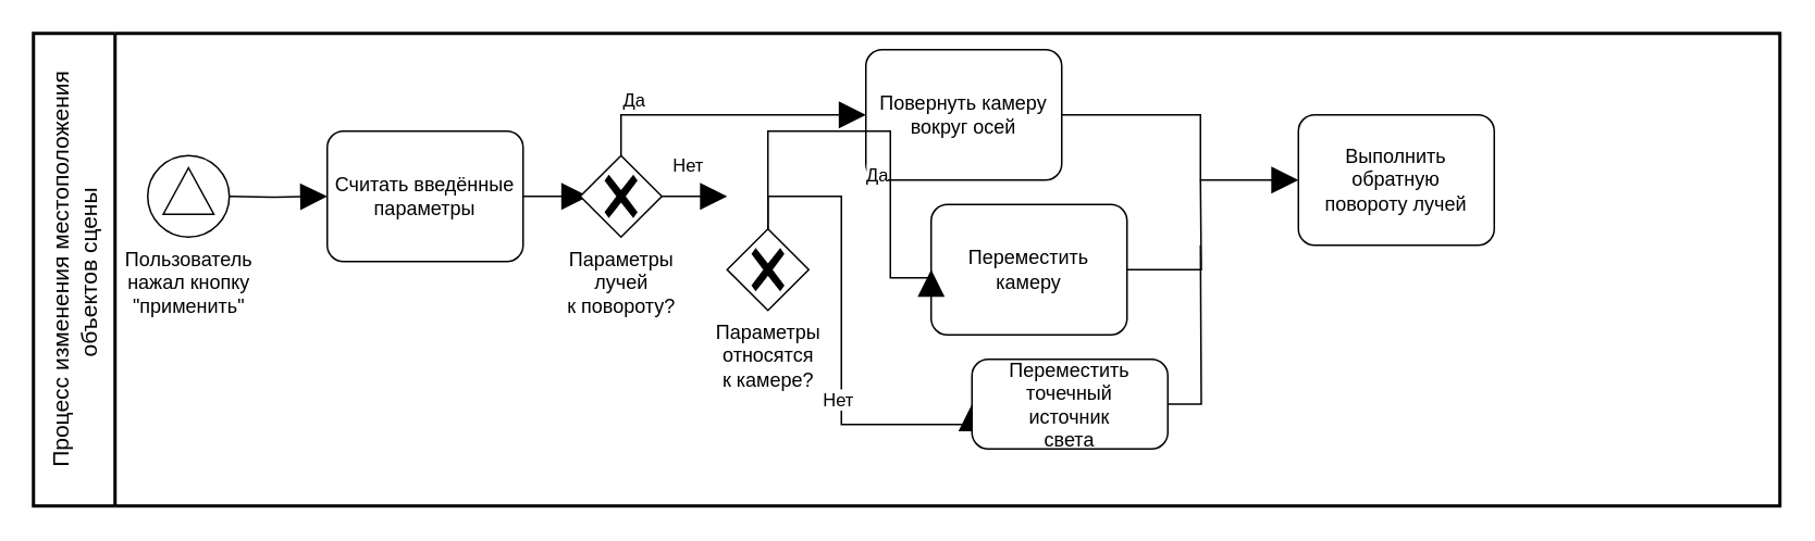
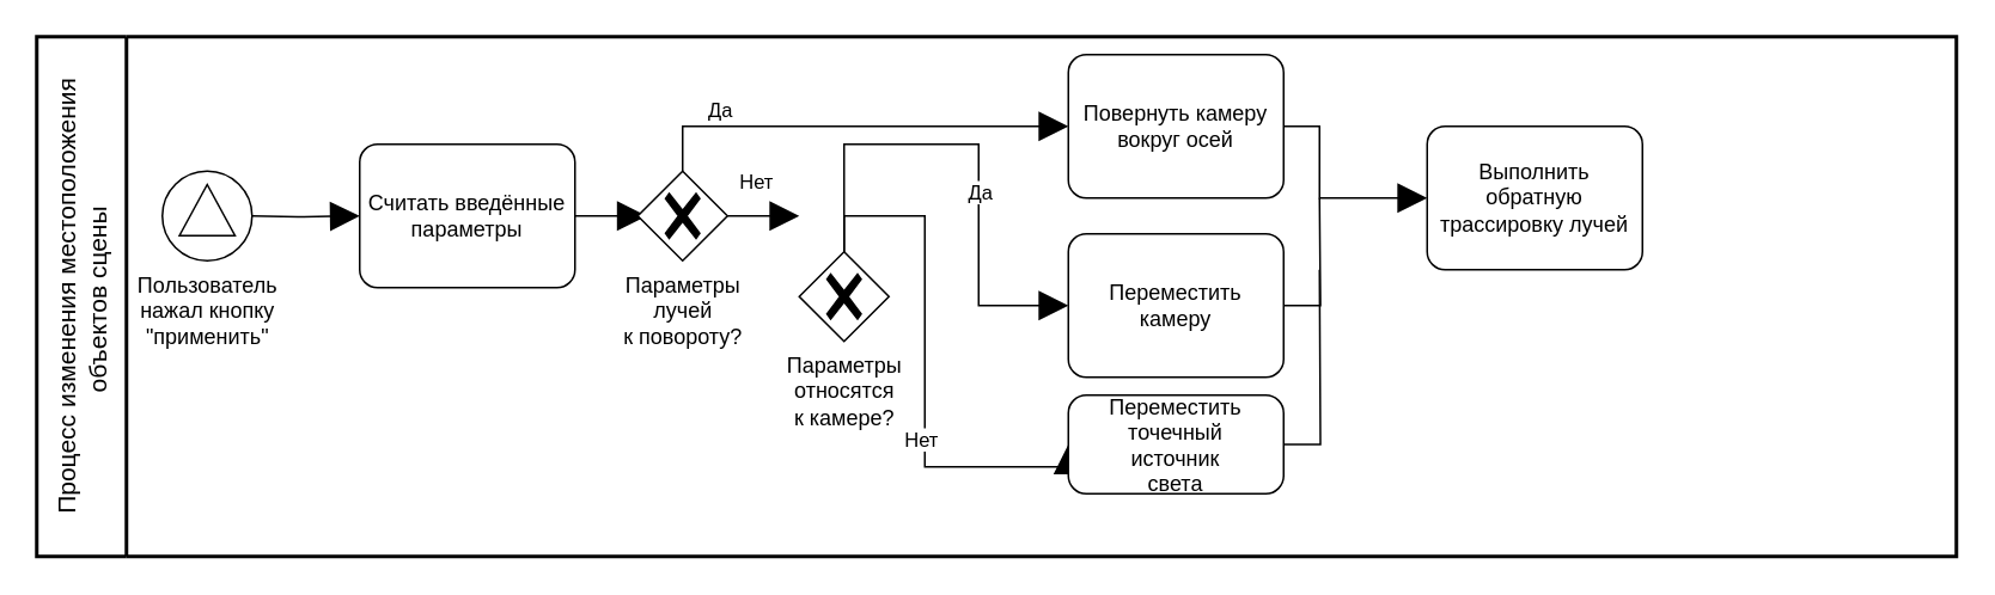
  <mxCell id="0" />
  <mxCell id="1" parent="0" />
  <mxCell id="2" value="Процесс изменения местоположения объектов сцены&amp;nbsp;" style="swimlane;html=1;startSize=50;fontStyle=0;collapsible=0;horizontal=0;swimlaneLine=1;swimlaneFillColor=#ffffff;strokeWidth=2;whiteSpace=wrap;fontSize=14;" parent="1" vertex="1"><mxGeometry x="20" y="20" width="1070" height="290" as="geometry" /></mxCell>
  <mxCell id="3" style="edgeStyle=orthogonalEdgeStyle;rounded=0;orthogonalLoop=1;jettySize=auto;html=1;endArrow=block;endFill=1;endSize=14;entryX=0;entryY=0.5;entryDx=0;entryDy=0;entryPerimeter=0;" parent="2" target="5" edge="1"><mxGeometry relative="1" as="geometry"><mxPoint x="120.0" y="100" as="sourcePoint" /><mxPoint x="160" y="100" as="targetPoint" /></mxGeometry></mxCell>
  <mxCell id="4" style="edgeStyle=orthogonalEdgeStyle;rounded=0;orthogonalLoop=1;jettySize=auto;html=1;exitX=1;exitY=0.5;exitDx=0;exitDy=0;exitPerimeter=0;endArrow=block;endFill=1;endSize=14;entryX=0;entryY=0.5;entryDx=0;entryDy=0;entryPerimeter=0;" parent="2" source="5" edge="1"><mxGeometry relative="1" as="geometry"><mxPoint x="340" y="100" as="targetPoint" /></mxGeometry></mxCell>
  <mxCell id="5" value="Считать введённые&lt;br&gt;параметры" style="points=[[0.25,0,0],[0.5,0,0],[0.75,0,0],[1,0.25,0],[1,0.5,0],[1,0.75,0],[0.75,1,0],[0.5,1,0],[0.25,1,0],[0,0.75,0],[0,0.5,0],[0,0.25,0]];shape=mxgraph.bpmn.task;whiteSpace=wrap;rectStyle=rounded;size=10;html=1;container=1;expand=0;collapsible=0;taskMarker=abstract;" parent="2" vertex="1"><mxGeometry x="180" y="60" width="120" height="80" as="geometry" /></mxCell>
  <mxCell id="6" style="edgeStyle=orthogonalEdgeStyle;rounded=0;orthogonalLoop=1;jettySize=auto;html=1;exitX=1;exitY=0.5;exitDx=0;exitDy=0;exitPerimeter=0;endArrow=block;endFill=1;endSize=14;" parent="2" source="7" target="8" edge="1"><mxGeometry relative="1" as="geometry"><mxPoint x="780" y="100.0" as="sourcePoint" /><mxPoint x="740" y="130" as="targetPoint" /><Array as="points"><mxPoint x="715" y="50" /><mxPoint x="715" y="90" /></Array></mxGeometry></mxCell>
- <mxCell id="7" value="Повернуть камеру&lt;br&gt;вокруг осей" style="points=[[0.25,0,0],[0.5,0,0],[0.75,0,0],[1,0.25,0],[1,0.5,0],[1,0.75,0],[0.75,1,0],[0.5,1,0],[0.25,1,0],[0,0.75,0],[0,0.5,0],[0,0.25,0]];shape=mxgraph.bpmn.task;whiteSpace=wrap;rectStyle=rounded;size=10;html=1;container=1;expand=0;collapsible=0;taskMarker=abstract;" parent="2" vertex="1"><mxGeometry x="510" y="10" width="120" height="80" as="geometry" /></mxCell>
- <mxCell id="8" value="Выполнить обратную&lt;br style=&quot;border-color: var(--border-color);&quot;&gt;повороту лучей" style="points=[[0.25,0,0],[0.5,0,0],[0.75,0,0],[1,0.25,0],[1,0.5,0],[1,0.75,0],[0.75,1,0],[0.5,1,0],[0.25,1,0],[0,0.75,0],[0,0.5,0],[0,0.25,0]];shape=mxgraph.bpmn.task;whiteSpace=wrap;rectStyle=rounded;size=10;html=1;container=1;expand=0;collapsible=0;taskMarker=abstract;" parent="2" vertex="1"><mxGeometry x="775" y="50" width="120" height="80" as="geometry" /></mxCell>
+ <mxCell id="7" value="Повернуть камеру&lt;br&gt;вокруг осей" style="points=[[0.25,0,0],[0.5,0,0],[0.75,0,0],[1,0.25,0],[1,0.5,0],[1,0.75,0],[0.75,1,0],[0.5,1,0],[0.25,1,0],[0,0.75,0],[0,0.5,0],[0,0.25,0]];shape=mxgraph.bpmn.task;whiteSpace=wrap;rectStyle=rounded;size=10;html=1;container=1;expand=0;collapsible=0;taskMarker=abstract;" parent="2" vertex="1"><mxGeometry x="575" y="10" width="120" height="80" as="geometry" /></mxCell>
+ <mxCell id="8" value="Выполнить обратную&lt;br style=&quot;border-color: var(--border-color);&quot;&gt;трассировку лучей" style="points=[[0.25,0,0],[0.5,0,0],[0.75,0,0],[1,0.25,0],[1,0.5,0],[1,0.75,0],[0.75,1,0],[0.5,1,0],[0.25,1,0],[0,0.75,0],[0,0.5,0],[0,0.25,0]];shape=mxgraph.bpmn.task;whiteSpace=wrap;rectStyle=rounded;size=10;html=1;container=1;expand=0;collapsible=0;taskMarker=abstract;" parent="2" vertex="1"><mxGeometry x="775" y="50" width="120" height="80" as="geometry" /></mxCell>
  <mxCell id="9" value="Пользователь&lt;br&gt;нажал кнопку&lt;br&gt;&quot;применить&quot;" style="points=[[0.145,0.145,0],[0.5,0,0],[0.855,0.145,0],[1,0.5,0],[0.855,0.855,0],[0.5,1,0],[0.145,0.855,0],[0,0.5,0]];shape=mxgraph.bpmn.event;html=1;verticalLabelPosition=bottom;labelBackgroundColor=#ffffff;verticalAlign=top;align=center;perimeter=ellipsePerimeter;outlineConnect=0;aspect=fixed;outline=standard;symbol=signal;" parent="2" vertex="1"><mxGeometry x="70" y="75" width="50" height="50" as="geometry" /></mxCell>
  <mxCell id="10" value="Параметры &lt;br&gt;относятся&lt;br&gt;к камере?" style="points=[[0.25,0.25,0],[0.5,0,0],[0.75,0.25,0],[1,0.5,0],[0.75,0.75,0],[0.5,1,0],[0.25,0.75,0],[0,0.5,0]];shape=mxgraph.bpmn.gateway2;html=1;verticalLabelPosition=bottom;labelBackgroundColor=#ffffff;verticalAlign=top;align=center;perimeter=rhombusPerimeter;outlineConnect=0;outline=none;symbol=none;gwType=exclusive;" parent="2" vertex="1"><mxGeometry x="425" y="120" width="50" height="50" as="geometry" /></mxCell>
  <mxCell id="11" style="edgeStyle=orthogonalEdgeStyle;rounded=0;orthogonalLoop=1;jettySize=auto;html=1;exitX=1;exitY=0.5;exitDx=0;exitDy=0;exitPerimeter=0;endArrow=none;endFill=0;" parent="2" source="16" edge="1"><mxGeometry relative="1" as="geometry"><mxPoint x="715" y="90" as="targetPoint" /><mxPoint x="695" y="150" as="sourcePoint" /></mxGeometry></mxCell>
  <mxCell id="12" style="edgeStyle=orthogonalEdgeStyle;rounded=0;orthogonalLoop=1;jettySize=auto;html=1;exitX=0.5;exitY=0;exitDx=0;exitDy=0;exitPerimeter=0;endArrow=block;endFill=1;endSize=14;" parent="2" source="19" target="7" edge="1"><mxGeometry relative="1" as="geometry"><mxPoint x="420" y="100" as="sourcePoint" /><mxPoint x="390" y="50" as="targetPoint" /><Array as="points" /></mxGeometry></mxCell>
  <mxCell id="13" value="Да" style="edgeLabel;html=1;align=center;verticalAlign=middle;resizable=0;points=[];" vertex="1" connectable="0" parent="12"><mxGeometry x="-0.629" relative="1" as="geometry"><mxPoint y="-10" as="offset" /></mxGeometry></mxCell>
  <mxCell id="14" value="" style="edgeStyle=orthogonalEdgeStyle;rounded=0;orthogonalLoop=1;jettySize=auto;html=1;endSize=14;endArrow=block;endFill=1;entryX=0;entryY=0.5;entryDx=0;entryDy=0;entryPerimeter=0;" parent="2" source="10" target="23" edge="1"><mxGeometry relative="1" as="geometry"><mxPoint x="405" y="140" as="sourcePoint" /><mxPoint x="660" y="190" as="targetPoint" /><Array as="points"><mxPoint x="495" y="100" /><mxPoint x="495" y="240" /></Array></mxGeometry></mxCell>
  <mxCell id="15" value="Нет" style="edgeLabel;html=1;align=center;verticalAlign=middle;resizable=0;points=[];" parent="14" vertex="1" connectable="0"><mxGeometry x="-0.784" relative="1" as="geometry"><mxPoint x="30" y="124" as="offset" /></mxGeometry></mxCell>
- <mxCell id="16" value="Переместить&lt;br&gt;камеру" style="points=[[0.25,0,0],[0.5,0,0],[0.75,0,0],[1,0.25,0],[1,0.5,0],[1,0.75,0],[0.75,1,0],[0.5,1,0],[0.25,1,0],[0,0.75,0],[0,0.5,0],[0,0.25,0]];shape=mxgraph.bpmn.task;whiteSpace=wrap;rectStyle=rounded;size=10;html=1;container=1;expand=0;collapsible=0;taskMarker=abstract;" parent="2" vertex="1"><mxGeometry x="550" y="105" width="120" height="80" as="geometry" /></mxCell>
+ <mxCell id="16" value="Переместить&lt;br&gt;камеру" style="points=[[0.25,0,0],[0.5,0,0],[0.75,0,0],[1,0.25,0],[1,0.5,0],[1,0.75,0],[0.75,1,0],[0.5,1,0],[0.25,1,0],[0,0.75,0],[0,0.5,0],[0,0.25,0]];shape=mxgraph.bpmn.task;whiteSpace=wrap;rectStyle=rounded;size=10;html=1;container=1;expand=0;collapsible=0;taskMarker=abstract;" parent="2" vertex="1"><mxGeometry x="575" y="110" width="120" height="80" as="geometry" /></mxCell>
  <mxCell id="17" style="edgeStyle=orthogonalEdgeStyle;rounded=0;orthogonalLoop=1;jettySize=auto;html=1;endArrow=block;endFill=1;endSize=14;" edge="1" parent="2" source="19"><mxGeometry relative="1" as="geometry"><mxPoint x="425" y="100" as="targetPoint" /></mxGeometry></mxCell>
  <mxCell id="18" value="Нет" style="edgeLabel;html=1;align=center;verticalAlign=middle;resizable=0;points=[];" vertex="1" connectable="0" parent="17"><mxGeometry x="-0.235" y="1" relative="1" as="geometry"><mxPoint y="-19" as="offset" /></mxGeometry></mxCell>
  <mxCell id="19" value="Параметры &lt;br&gt;лучей&lt;br&gt;к повороту?" style="points=[[0.25,0.25,0],[0.5,0,0],[0.75,0.25,0],[1,0.5,0],[0.75,0.75,0],[0.5,1,0],[0.25,0.75,0],[0,0.5,0]];shape=mxgraph.bpmn.gateway2;html=1;verticalLabelPosition=bottom;labelBackgroundColor=#ffffff;verticalAlign=top;align=center;perimeter=rhombusPerimeter;outlineConnect=0;outline=none;symbol=none;gwType=exclusive;" vertex="1" parent="2"><mxGeometry x="335" y="75" width="50" height="50" as="geometry" /></mxCell>
  <mxCell id="20" value="" style="edgeStyle=orthogonalEdgeStyle;rounded=0;orthogonalLoop=1;jettySize=auto;html=1;exitX=0.5;exitY=0;exitDx=0;exitDy=0;exitPerimeter=0;endArrow=block;endFill=1;endSize=14;entryX=0;entryY=0.5;entryDx=0;entryDy=0;entryPerimeter=0;" edge="1" parent="2" source="10" target="16"><mxGeometry relative="1" as="geometry"><mxPoint x="495" y="130" as="sourcePoint" /><mxPoint x="475" y="30" as="targetPoint" /><Array as="points"><mxPoint x="450" y="60" /><mxPoint x="525" y="60" /><mxPoint x="525" y="150" /></Array></mxGeometry></mxCell>
  <mxCell id="21" value="Да" style="edgeLabel;html=1;align=center;verticalAlign=middle;resizable=0;points=[];" vertex="1" connectable="0" parent="20"><mxGeometry x="-0.1" y="-1" relative="1" as="geometry"><mxPoint x="11" y="25" as="offset" /></mxGeometry></mxCell>
  <mxCell id="22" style="edgeStyle=orthogonalEdgeStyle;rounded=0;orthogonalLoop=1;jettySize=auto;html=1;exitX=1;exitY=0.5;exitDx=0;exitDy=0;exitPerimeter=0;endArrow=none;endFill=0;" edge="1" parent="2" source="23"><mxGeometry relative="1" as="geometry"><mxPoint x="715" y="130" as="targetPoint" /></mxGeometry></mxCell>
  <mxCell id="23" value="Переместить&lt;br&gt;точечный&lt;br&gt;источник&lt;br&gt;света" style="points=[[0.25,0,0],[0.5,0,0],[0.75,0,0],[1,0.25,0],[1,0.5,0],[1,0.75,0],[0.75,1,0],[0.5,1,0],[0.25,1,0],[0,0.75,0],[0,0.5,0],[0,0.25,0]];shape=mxgraph.bpmn.task;whiteSpace=wrap;rectStyle=rounded;size=10;html=1;container=1;expand=0;collapsible=0;taskMarker=abstract;" vertex="1" parent="2"><mxGeometry x="575" y="200" width="120" height="55" as="geometry" /></mxCell>
